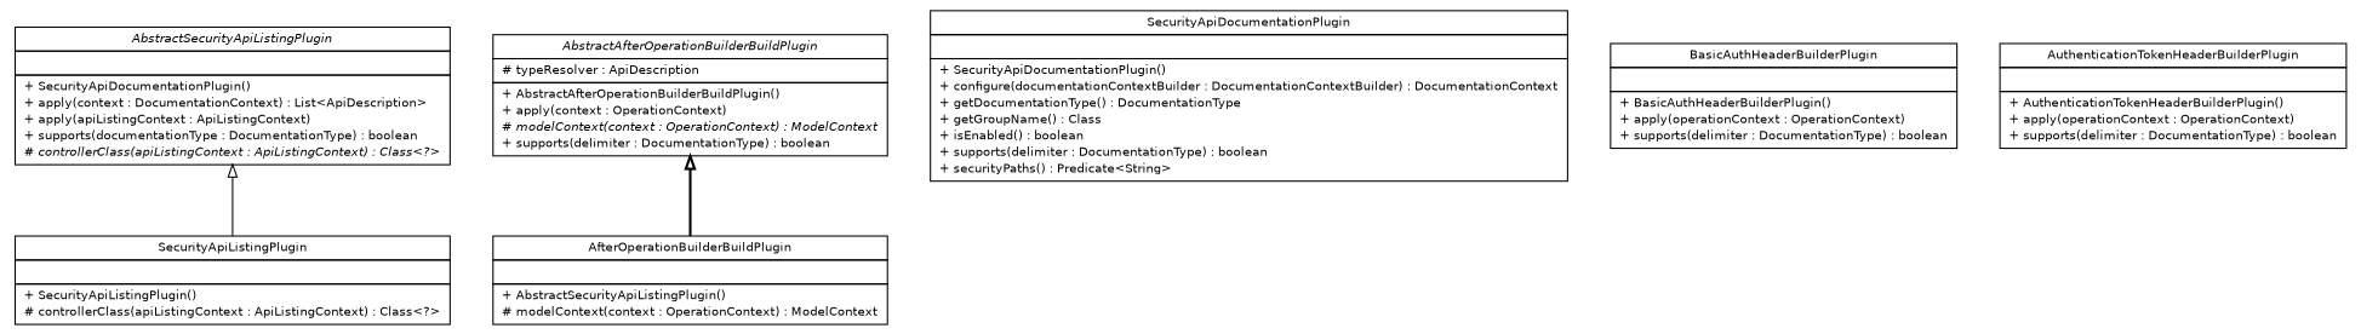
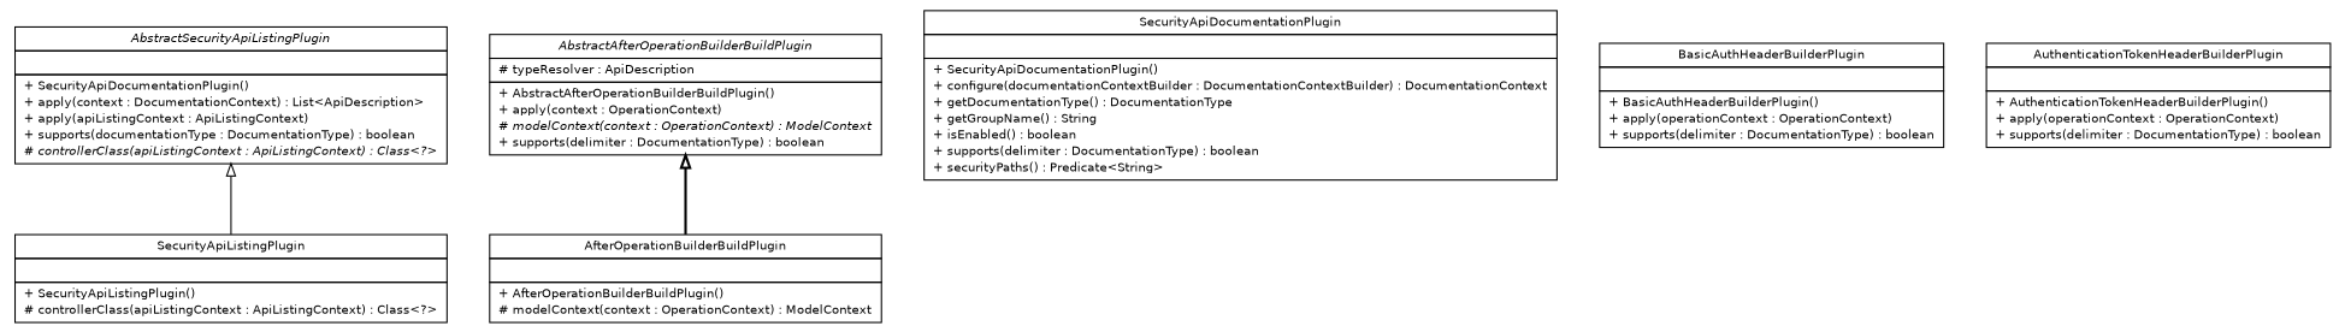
  digraph {
    nodesep=0.25
    ranksep=0.5
    node [fontcolor=black fontname=Helvetica fontsize=10.0 shape=plaintext]
    edge [arrowtail=empty dir=back fontname=Helvetica fontsize=10 headport=p labelfontname=Helvetica labelfontsize=10 tailport=p]
    n1 [label=<<table title="cn.home1.oss.lib.security.swagger.SecurityApiListingPlugin" border="0" cellborder="1" cellspacing="0" cellpadding="2" port="p" href="./SecurityApiListingPlugin.html"> 		<tr><td><table border="0" cellspacing="0" cellpadding="1"> <tr><td align="center" balign="center"> SecurityApiListingPlugin </td></tr> 		</table></td></tr> 		<tr><td><table border="0" cellspacing="0" cellpadding="1"> <tr><td align="left" balign="left">  </td></tr> 		</table></td></tr> 		<tr><td><table border="0" cellspacing="0" cellpadding="1"> <tr><td align="left" balign="left"> + SecurityApiListingPlugin() </td></tr> <tr><td align="left" balign="left"> # controllerClass(apiListingContext : ApiListingContext) : Class&lt;?&gt; </td></tr> 		</table></td></tr> 		</table>>]
-   n2 [label=<<table title="cn.home1.oss.lib.security.swagger.AfterOperationBuilderBuildPlugin" border="0" cellborder="1" cellspacing="0" cellpadding="2" port="p" href="./AfterOperationBuilderBuildPlugin.html"> 		<tr><td><table border="0" cellspacing="0" cellpadding="1"> <tr><td align="center" balign="center"> AfterOperationBuilderBuildPlugin </td></tr> 		</table></td></tr> 		<tr><td><table border="0" cellspacing="0" cellpadding="1"> <tr><td align="left" balign="left">  </td></tr> 		</table></td></tr> 		<tr><td><table border="0" cellspacing="0" cellpadding="1"> <tr><td align="left" balign="left"> + AbstractSecurityApiListingPlugin() </td></tr> <tr><td align="left" balign="left"> # modelContext(context : OperationContext) : ModelContext </td></tr> 		</table></td></tr> 		</table>>]
-   n3 [label=<<table title="cn.home1.oss.lib.security.swagger.SecurityApiDocumentationPlugin" border="0" cellborder="1" cellspacing="0" cellpadding="2" port="p" href="./SecurityApiDocumentationPlugin.html"> 		<tr><td><table border="0" cellspacing="0" cellpadding="1"> <tr><td align="center" balign="center"> SecurityApiDocumentationPlugin </td></tr> 		</table></td></tr> 		<tr><td><table border="0" cellspacing="0" cellpadding="1"> <tr><td align="left" balign="left">  </td></tr> 		</table></td></tr> 		<tr><td><table border="0" cellspacing="0" cellpadding="1"> <tr><td align="left" balign="left"> + SecurityApiDocumentationPlugin() </td></tr> <tr><td align="left" balign="left"> + configure(documentationContextBuilder : DocumentationContextBuilder) : DocumentationContext </td></tr> <tr><td align="left" balign="left"> + getDocumentationType() : DocumentationType </td></tr> <tr><td align="left" balign="left"> + getGroupName() : Class </td></tr> <tr><td align="left" balign="left"> + isEnabled() : boolean </td></tr> <tr><td align="left" balign="left"> + supports(delimiter : DocumentationType) : boolean </td></tr> <tr><td align="left" balign="left"> + securityPaths() : Predicate&lt;String&gt; </td></tr> 		</table></td></tr> 		</table>>]
+   n2 [label=<<table title="cn.home1.oss.lib.security.swagger.AfterOperationBuilderBuildPlugin" border="0" cellborder="1" cellspacing="0" cellpadding="2" port="p" href="./AfterOperationBuilderBuildPlugin.html"> 		<tr><td><table border="0" cellspacing="0" cellpadding="1"> <tr><td align="center" balign="center"> AfterOperationBuilderBuildPlugin </td></tr> 		</table></td></tr> 		<tr><td><table border="0" cellspacing="0" cellpadding="1"> <tr><td align="left" balign="left">  </td></tr> 		</table></td></tr> 		<tr><td><table border="0" cellspacing="0" cellpadding="1"> <tr><td align="left" balign="left"> + AfterOperationBuilderBuildPlugin() </td></tr> <tr><td align="left" balign="left"> # modelContext(context : OperationContext) : ModelContext </td></tr> 		</table></td></tr> 		</table>>]
+   n3 [label=<<table title="cn.home1.oss.lib.security.swagger.SecurityApiDocumentationPlugin" border="0" cellborder="1" cellspacing="0" cellpadding="2" port="p" href="./SecurityApiDocumentationPlugin.html"> 		<tr><td><table border="0" cellspacing="0" cellpadding="1"> <tr><td align="center" balign="center"> SecurityApiDocumentationPlugin </td></tr> 		</table></td></tr> 		<tr><td><table border="0" cellspacing="0" cellpadding="1"> <tr><td align="left" balign="left">  </td></tr> 		</table></td></tr> 		<tr><td><table border="0" cellspacing="0" cellpadding="1"> <tr><td align="left" balign="left"> + SecurityApiDocumentationPlugin() </td></tr> <tr><td align="left" balign="left"> + configure(documentationContextBuilder : DocumentationContextBuilder) : DocumentationContext </td></tr> <tr><td align="left" balign="left"> + getDocumentationType() : DocumentationType </td></tr> <tr><td align="left" balign="left"> + getGroupName() : String </td></tr> <tr><td align="left" balign="left"> + isEnabled() : boolean </td></tr> <tr><td align="left" balign="left"> + supports(delimiter : DocumentationType) : boolean </td></tr> <tr><td align="left" balign="left"> + securityPaths() : Predicate&lt;String&gt; </td></tr> 		</table></td></tr> 		</table>>]
    n4 [label=<<table title="cn.home1.oss.lib.security.swagger.AbstractSecurityApiListingPlugin" border="0" cellborder="1" cellspacing="0" cellpadding="2" port="p" href="./AbstractSecurityApiListingPlugin.html"> 		<tr><td><table border="0" cellspacing="0" cellpadding="1"> <tr><td align="center" balign="center"><font face="Helvetica-Oblique"> AbstractSecurityApiListingPlugin </font></td></tr> 		</table></td></tr> 		<tr><td><table border="0" cellspacing="0" cellpadding="1"> <tr><td align="left" balign="left">  </td></tr> 		</table></td></tr> 		<tr><td><table border="0" cellspacing="0" cellpadding="1"> <tr><td align="left" balign="left"> + SecurityApiDocumentationPlugin() </td></tr> <tr><td align="left" balign="left"> + apply(context : DocumentationContext) : List&lt;ApiDescription&gt; </td></tr> <tr><td align="left" balign="left"> + apply(apiListingContext : ApiListingContext) </td></tr> <tr><td align="left" balign="left"> + supports(documentationType : DocumentationType) : boolean </td></tr> <tr><td align="left" balign="left"><font face="Helvetica-Oblique" point-size="10.0"> # controllerClass(apiListingContext : ApiListingContext) : Class&lt;?&gt; </font></td></tr> 		</table></td></tr> 		</table>>]
    n5 [label=<<table title="cn.home1.oss.lib.security.swagger.AbstractAfterOperationBuilderBuildPlugin" border="0" cellborder="1" cellspacing="0" cellpadding="2" port="p" href="./AbstractAfterOperationBuilderBuildPlugin.html"> 		<tr><td><table border="0" cellspacing="0" cellpadding="1"> <tr><td align="center" balign="center"><font face="Helvetica-Oblique"> AbstractAfterOperationBuilderBuildPlugin </font></td></tr> 		</table></td></tr> 		<tr><td><table border="0" cellspacing="0" cellpadding="1"> <tr><td align="left" balign="left"> # typeResolver : ApiDescription </td></tr> 		</table></td></tr> 		<tr><td><table border="0" cellspacing="0" cellpadding="1"> <tr><td align="left" balign="left"> + AbstractAfterOperationBuilderBuildPlugin() </td></tr> <tr><td align="left" balign="left"> + apply(context : OperationContext) </td></tr> <tr><td align="left" balign="left"><font face="Helvetica-Oblique" point-size="10.0"> # modelContext(context : OperationContext) : ModelContext </font></td></tr> <tr><td align="left" balign="left"> + supports(delimiter : DocumentationType) : boolean </td></tr> 		</table></td></tr> 		</table>>]
    n6 [label=<<table title="cn.home1.oss.lib.security.swagger.BasicAuthHeaderBuilderPlugin" border="0" cellborder="1" cellspacing="0" cellpadding="2" port="p" href="./BasicAuthHeaderBuilderPlugin.html"> 		<tr><td><table border="0" cellspacing="0" cellpadding="1"> <tr><td align="center" balign="center"> BasicAuthHeaderBuilderPlugin </td></tr> 		</table></td></tr> 		<tr><td><table border="0" cellspacing="0" cellpadding="1"> <tr><td align="left" balign="left">  </td></tr> 		</table></td></tr> 		<tr><td><table border="0" cellspacing="0" cellpadding="1"> <tr><td align="left" balign="left"> + BasicAuthHeaderBuilderPlugin() </td></tr> <tr><td align="left" balign="left"> + apply(operationContext : OperationContext) </td></tr> <tr><td align="left" balign="left"> + supports(delimiter : DocumentationType) : boolean </td></tr> 		</table></td></tr> 		</table>>]
    n7 [label=<<table title="cn.home1.oss.lib.security.swagger.AuthenticationTokenHeaderBuilderPlugin" border="0" cellborder="1" cellspacing="0" cellpadding="2" port="p" href="./AuthenticationTokenHeaderBuilderPlugin.html"> 		<tr><td><table border="0" cellspacing="0" cellpadding="1"> <tr><td align="center" balign="center"> AuthenticationTokenHeaderBuilderPlugin </td></tr> 		</table></td></tr> 		<tr><td><table border="0" cellspacing="0" cellpadding="1"> <tr><td align="left" balign="left">  </td></tr> 		</table></td></tr> 		<tr><td><table border="0" cellspacing="0" cellpadding="1"> <tr><td align="left" balign="left"> + AuthenticationTokenHeaderBuilderPlugin() </td></tr> <tr><td align="left" balign="left"> + apply(operationContext : OperationContext) </td></tr> <tr><td align="left" balign="left"> + supports(delimiter : DocumentationType) : boolean </td></tr> 		</table></td></tr> 		</table>>]
    n4 -> n1 [style=solid]
    n5 -> n2 [style=bold]
  }
